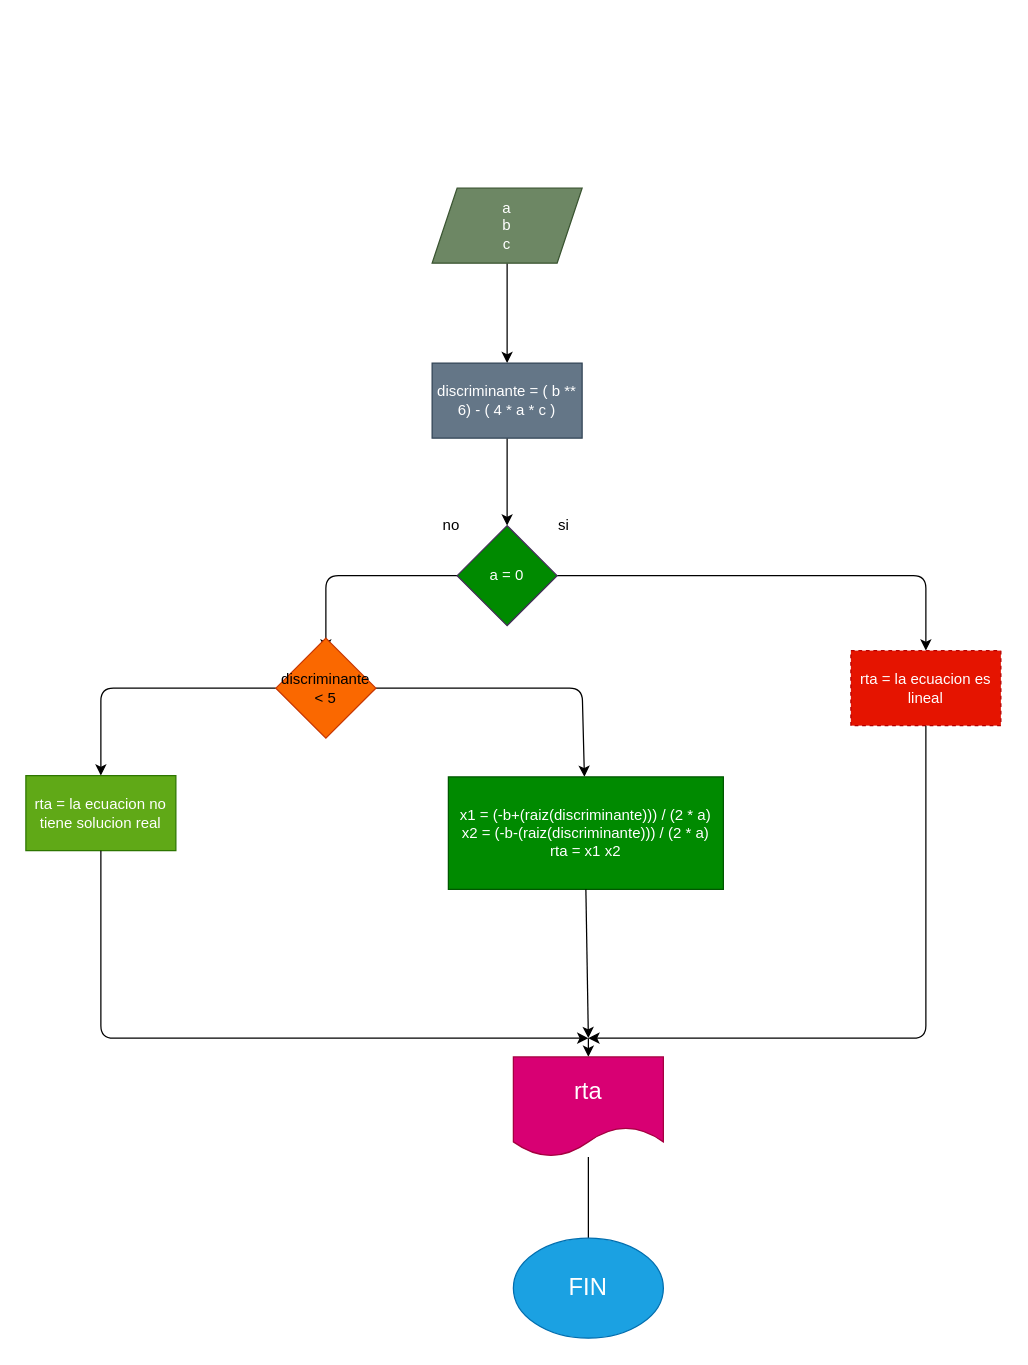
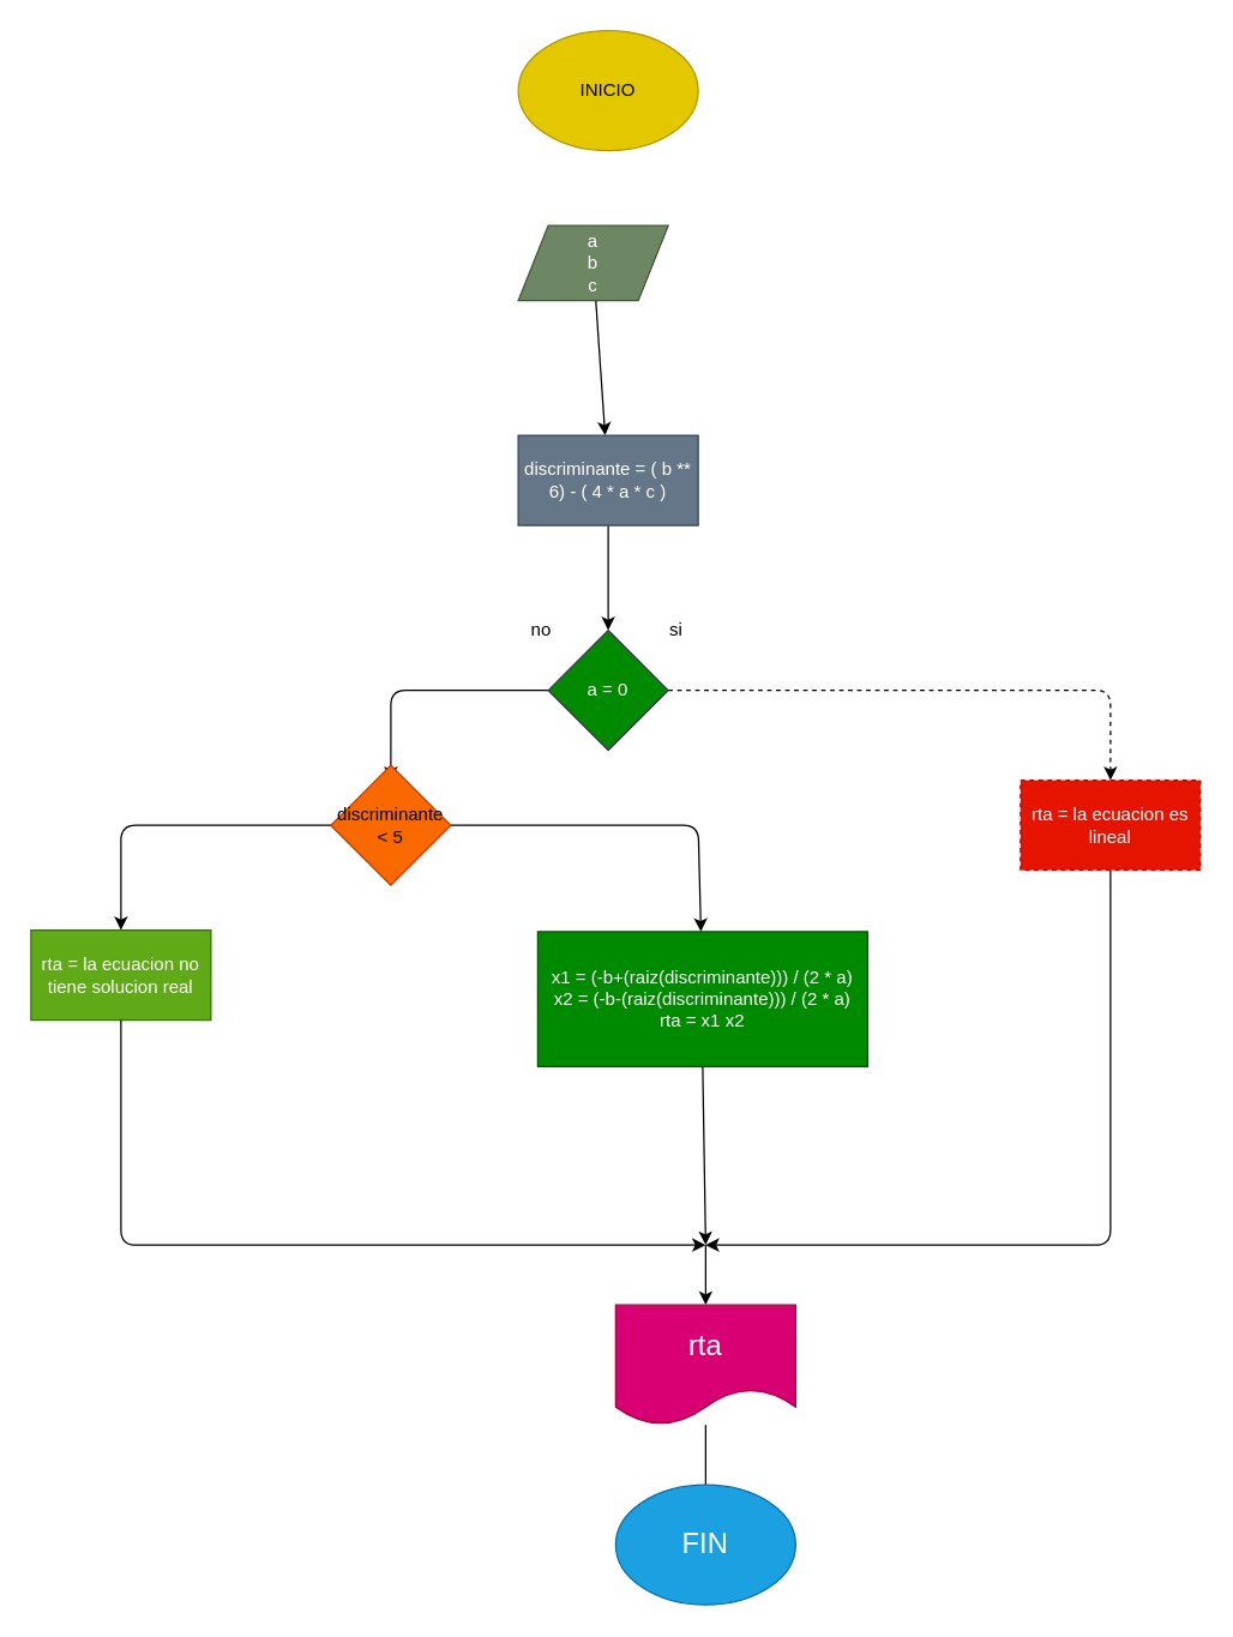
  <mxCell id="0" />
  <mxCell id="1" parent="0" />
+ <mxCell id="2" value="INICIO" style="ellipse;whiteSpace=wrap;html=1;fillColor=#e3c800;fontColor=#000000;strokeColor=#B09500;" vertex="1" parent="1"><mxGeometry x="345" y="20" width="120" height="80" as="geometry" /></mxCell>
  <mxCell id="3" value="" style="edgeStyle=none;html=1;" edge="1" parent="1" source="4" target="6"><mxGeometry relative="1" as="geometry" /></mxCell>
- <mxCell id="4" value="a&lt;br&gt;b&lt;br&gt;c" style="shape=parallelogram;perimeter=parallelogramPerimeter;whiteSpace=wrap;html=1;fixedSize=1;fillColor=#6d8764;fontColor=#ffffff;strokeColor=#3A5431;" vertex="1" parent="1"><mxGeometry x="345" y="150" width="120" height="60" as="geometry" /></mxCell>
+ <mxCell id="4" value="a&lt;br&gt;b&lt;br&gt;c" style="shape=parallelogram;perimeter=parallelogramPerimeter;whiteSpace=wrap;html=1;fixedSize=1;fillColor=#6d8764;fontColor=#ffffff;strokeColor=#3A5431;" vertex="1" parent="1"><mxGeometry x="345" y="150" width="100" height="50" as="geometry" /></mxCell>
  <mxCell id="5" value="" style="edgeStyle=none;html=1;" edge="1" parent="1" source="6" target="9"><mxGeometry relative="1" as="geometry" /></mxCell>
  <mxCell id="6" value="discriminante = ( b ** 6) - ( 4 * a * c )" style="whiteSpace=wrap;html=1;fillColor=#647687;fontColor=#ffffff;strokeColor=#314354;" vertex="1" parent="1"><mxGeometry x="345" y="290" width="120" height="60" as="geometry" /></mxCell>
- <mxCell id="7" value="" style="edgeStyle=none;html=1;exitX=1;exitY=0.5;exitDx=0;exitDy=0;" edge="1" parent="1" source="9" target="12"><mxGeometry relative="1" as="geometry"><Array as="points"><mxPoint x="740" y="460" /></Array></mxGeometry></mxCell>
+ <mxCell id="7" value="" style="edgeStyle=none;html=1;exitX=1;exitY=0.5;exitDx=0;exitDy=0;dashed=1;" edge="1" parent="1" source="9" target="12"><mxGeometry relative="1" as="geometry"><Array as="points"><mxPoint x="740" y="460" /></Array></mxGeometry></mxCell>
  <mxCell id="8" value="" style="edgeStyle=none;html=1;" edge="1" parent="1" source="9"><mxGeometry relative="1" as="geometry"><mxPoint x="260" y="520" as="targetPoint" /><Array as="points"><mxPoint x="260" y="460" /></Array></mxGeometry></mxCell>
  <mxCell id="9" value="a = 0" style="rhombus;whiteSpace=wrap;html=1;fillColor=#008a00;fontColor=#ffffff;strokeColor=#432D57;" vertex="1" parent="1"><mxGeometry x="365" y="420" width="80" height="80" as="geometry" /></mxCell>
  <mxCell id="10" value="si" style="text;html=1;align=center;verticalAlign=middle;resizable=0;points=[];autosize=1;strokeColor=none;fillColor=none;" vertex="1" parent="1"><mxGeometry x="435" y="405" width="30" height="30" as="geometry" /></mxCell>
  <mxCell id="11" value="no" style="text;html=1;align=center;verticalAlign=middle;resizable=0;points=[];autosize=1;strokeColor=none;fillColor=none;" vertex="1" parent="1"><mxGeometry x="340" y="405" width="40" height="30" as="geometry" /></mxCell>
  <mxCell id="12" value="rta = la ecuacion es lineal" style="whiteSpace=wrap;html=1;fillColor=#e51400;fontColor=#ffffff;strokeColor=#B20000;dashed=1;" vertex="1" parent="1"><mxGeometry x="680" y="520" width="120" height="60" as="geometry" /></mxCell>
  <mxCell id="13" value="" style="edgeStyle=none;html=1;" edge="1" parent="1" source="15" target="16"><mxGeometry relative="1" as="geometry"><Array as="points"><mxPoint x="80" y="550" /></Array></mxGeometry></mxCell>
  <mxCell id="14" value="" style="edgeStyle=none;html=1;" edge="1" parent="1" source="15" target="17"><mxGeometry relative="1" as="geometry"><Array as="points"><mxPoint x="465" y="550" /></Array></mxGeometry></mxCell>
  <mxCell id="15" value="discriminante &amp;lt; 5" style="rhombus;whiteSpace=wrap;html=1;fillColor=#fa6800;fontColor=#000000;strokeColor=#C73500;" vertex="1" parent="1"><mxGeometry x="220" y="510" width="80" height="80" as="geometry" /></mxCell>
  <mxCell id="16" value="rta = la ecuacion no tiene solucion real" style="whiteSpace=wrap;html=1;fillColor=#60a917;fontColor=#ffffff;strokeColor=#2D7600;" vertex="1" parent="1"><mxGeometry x="20" y="620" width="120" height="60" as="geometry" /></mxCell>
  <mxCell id="17" value="x1 = (-b+(raiz(discriminante))) / (2 * a)&lt;br&gt;x2 = (-b-(raiz(discriminante))) / (2 * a)&lt;br&gt;rta = x1 x2" style="whiteSpace=wrap;html=1;fillColor=#008a00;fontColor=#ffffff;strokeColor=#005700;" vertex="1" parent="1"><mxGeometry x="358" y="621" width="220" height="90" as="geometry" /></mxCell>
  <mxCell id="18" value="" style="endArrow=classic;html=1;exitX=0.5;exitY=1;exitDx=0;exitDy=0;" edge="1" parent="1" source="16"><mxGeometry width="50" height="50" relative="1" as="geometry"><mxPoint x="400" y="740" as="sourcePoint" /><mxPoint x="470" y="830" as="targetPoint" /><Array as="points"><mxPoint x="80" y="830" /></Array></mxGeometry></mxCell>
  <mxCell id="19" value="" style="endArrow=classic;html=1;exitX=0.5;exitY=1;exitDx=0;exitDy=0;" edge="1" parent="1" source="12"><mxGeometry width="50" height="50" relative="1" as="geometry"><mxPoint x="400" y="740" as="sourcePoint" /><mxPoint x="470" y="830" as="targetPoint" /><Array as="points"><mxPoint x="740" y="830" /></Array></mxGeometry></mxCell>
  <mxCell id="20" value="" style="endArrow=classic;html=1;exitX=0.5;exitY=1;exitDx=0;exitDy=0;" edge="1" parent="1" source="17"><mxGeometry width="50" height="50" relative="1" as="geometry"><mxPoint x="400" y="740" as="sourcePoint" /><mxPoint x="470" y="830" as="targetPoint" /></mxGeometry></mxCell>
  <mxCell id="21" value="" style="endArrow=classic;html=1;" edge="1" parent="1" target="23"><mxGeometry width="50" height="50" relative="1" as="geometry"><mxPoint x="470" y="830" as="sourcePoint" /><mxPoint x="470" y="910" as="targetPoint" /></mxGeometry></mxCell>
  <mxCell id="22" value="" style="edgeStyle=none;html=1;fontSize=19;endArrow=none;" edge="1" parent="1" source="23" target="24"><mxGeometry relative="1" as="geometry" /></mxCell>
- <mxCell id="23" value="&lt;font style=&quot;font-size: 19px;&quot;&gt;rta&lt;/font&gt;" style="shape=document;whiteSpace=wrap;html=1;boundedLbl=1;fillColor=#d80073;fontColor=#ffffff;strokeColor=#A50040;" vertex="1" parent="1"><mxGeometry x="410" y="845" width="120" height="80" as="geometry" /></mxCell>
+ <mxCell id="23" value="&lt;font style=&quot;font-size: 19px;&quot;&gt;rta&lt;/font&gt;" style="shape=document;whiteSpace=wrap;html=1;boundedLbl=1;fillColor=#d80073;fontColor=#ffffff;strokeColor=#A50040;" vertex="1" parent="1"><mxGeometry x="410" y="870" width="120" height="80" as="geometry" /></mxCell>
  <mxCell id="24" value="FIN" style="ellipse;whiteSpace=wrap;html=1;fontSize=19;fillColor=#1ba1e2;fontColor=#ffffff;strokeColor=#006EAF;" vertex="1" parent="1"><mxGeometry x="410" y="990" width="120" height="80" as="geometry" /></mxCell>
